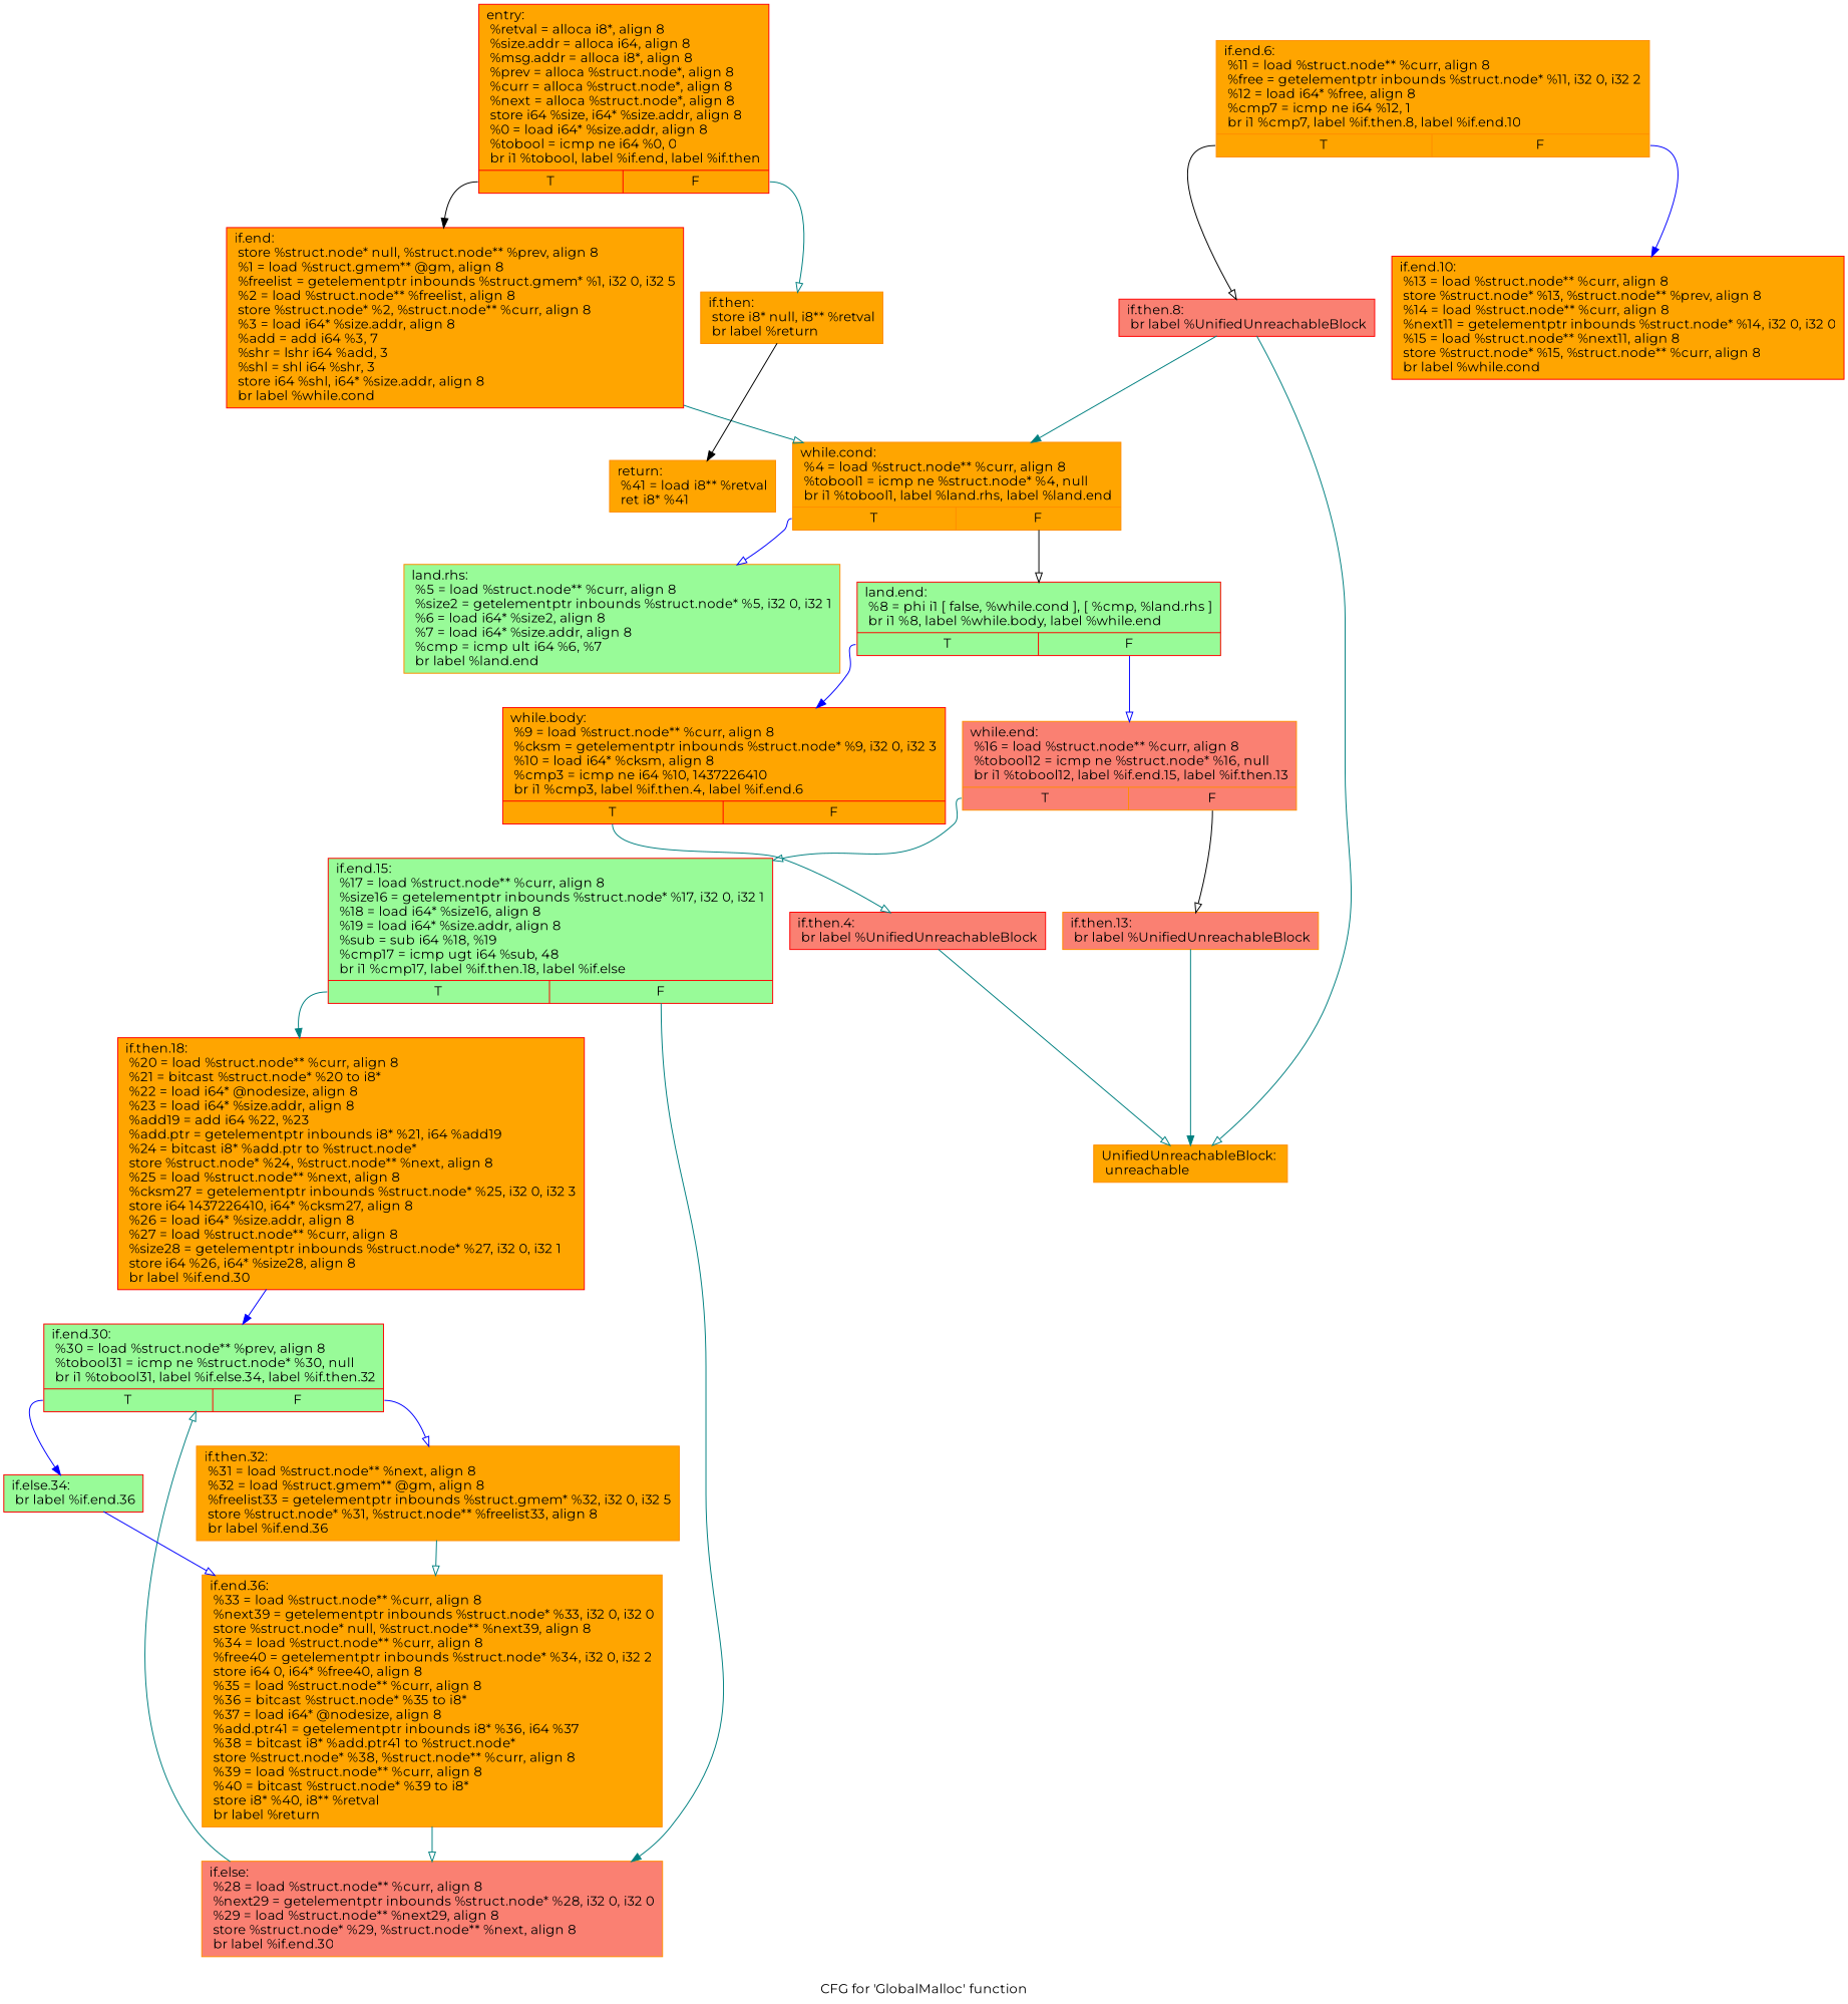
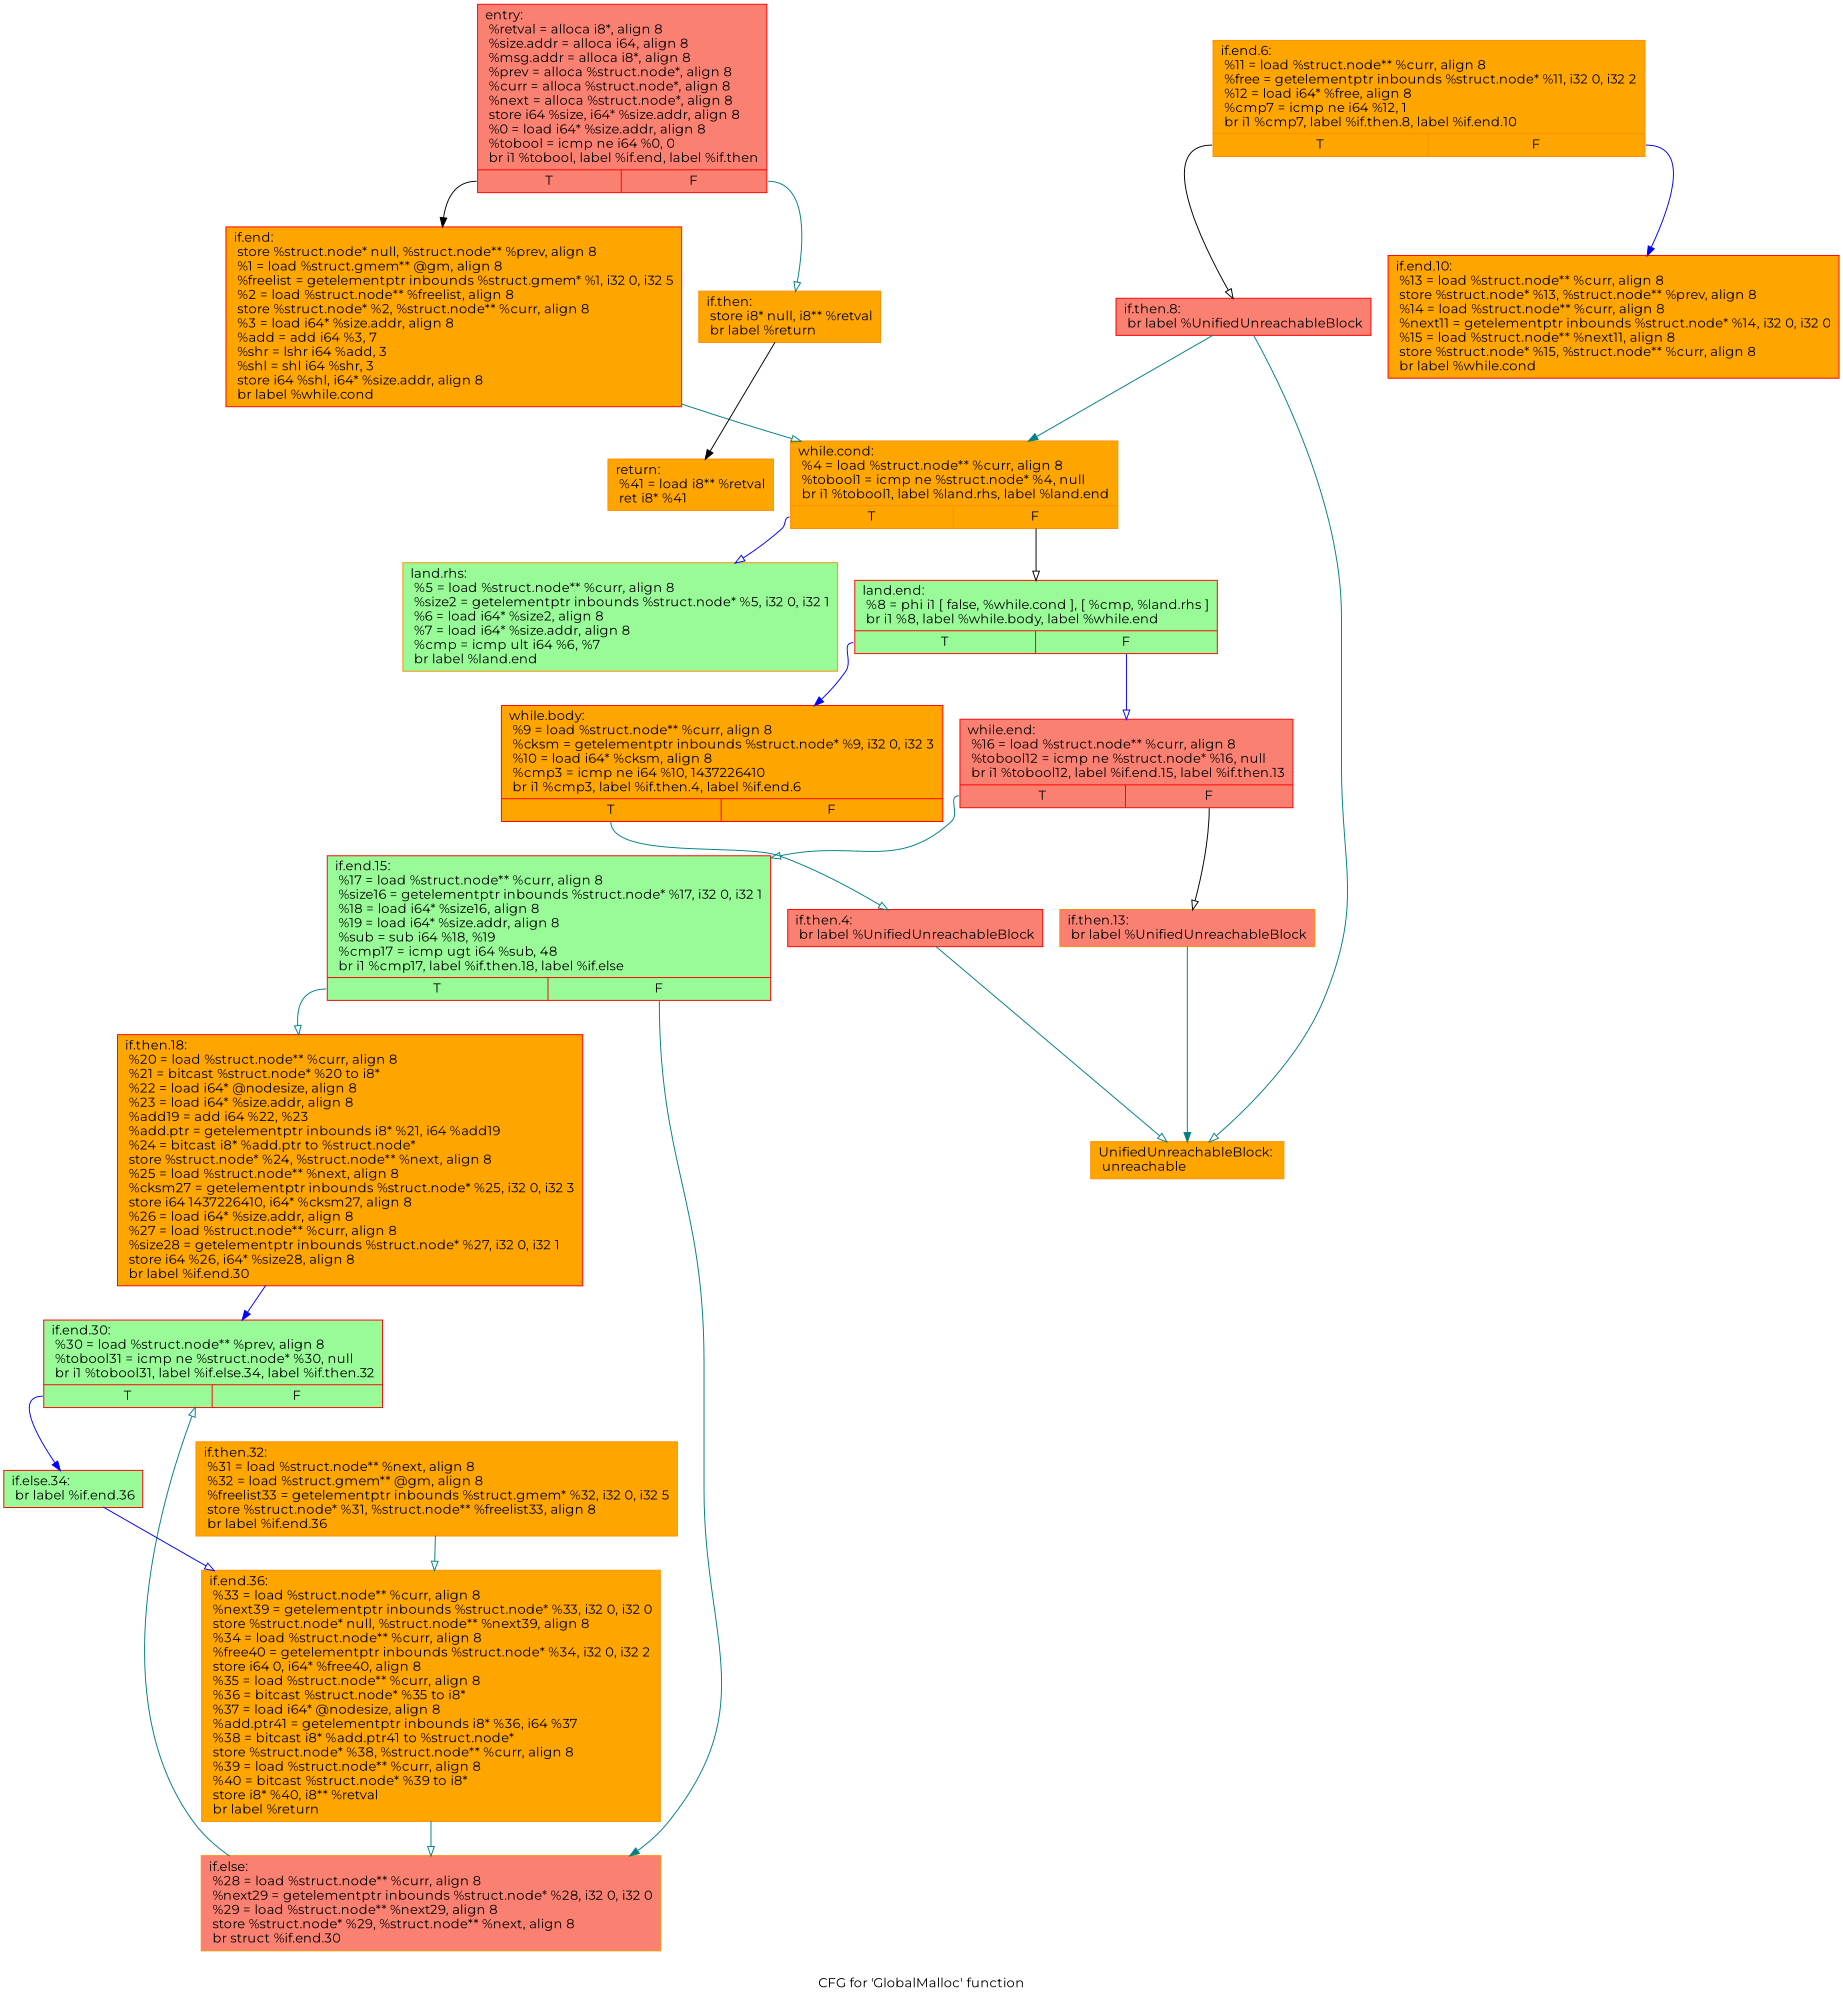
  digraph {
    fontname=Montserrat
    label="CFG for 'GlobalMalloc' function"
    node [color=red fillcolor=orange fontname=Montserrat shape=record style=filled]
    edge [arrowhead=onormal color=teal fontname=Montserrat]
-   n1 [label="{entry:\l  %retval = alloca i8*, align 8\l  %size.addr = alloca i64, align 8\l  %msg.addr = alloca i8*, align 8\l  %prev = alloca %struct.node*, align 8\l  %curr = alloca %struct.node*, align 8\l  %next = alloca %struct.node*, align 8\l  store i64 %size, i64* %size.addr, align 8\l  %0 = load i64* %size.addr, align 8\l  %tobool = icmp ne i64 %0, 0\l  br i1 %tobool, label %if.end, label %if.then\l|{<s0>T|<s1>F}}"]
+   n1 [fillcolor=salmon label="{entry:\l  %retval = alloca i8*, align 8\l  %size.addr = alloca i64, align 8\l  %msg.addr = alloca i8*, align 8\l  %prev = alloca %struct.node*, align 8\l  %curr = alloca %struct.node*, align 8\l  %next = alloca %struct.node*, align 8\l  store i64 %size, i64* %size.addr, align 8\l  %0 = load i64* %size.addr, align 8\l  %tobool = icmp ne i64 %0, 0\l  br i1 %tobool, label %if.end, label %if.then\l|{<s0>T|<s1>F}}"]
    n2 [label="{if.end:                                           \l  store %struct.node* null, %struct.node** %prev, align 8\l  %1 = load %struct.gmem** @gm, align 8\l  %freelist = getelementptr inbounds %struct.gmem* %1, i32 0, i32 5\l  %2 = load %struct.node** %freelist, align 8\l  store %struct.node* %2, %struct.node** %curr, align 8\l  %3 = load i64* %size.addr, align 8\l  %add = add i64 %3, 7\l  %shr = lshr i64 %add, 3\l  %shl = shl i64 %shr, 3\l  store i64 %shl, i64* %size.addr, align 8\l  br label %while.cond\l}"]
    n3 [color=darkorange label="{if.then:                                          \l  store i8* null, i8** %retval\l  br label %return\l}"]
    n4 [color=darkorange label="{while.cond:                                       \l  %4 = load %struct.node** %curr, align 8\l  %tobool1 = icmp ne %struct.node* %4, null\l  br i1 %tobool1, label %land.rhs, label %land.end\l|{<s0>T|<s1>F}}"]
    n5 [color=darkorange label="{return:                                           \l  %41 = load i8** %retval\l  ret i8* %41\l}"]
    n6 [color=darkorange fillcolor=palegreen label="{land.rhs:                                         \l  %5 = load %struct.node** %curr, align 8\l  %size2 = getelementptr inbounds %struct.node* %5, i32 0, i32 1\l  %6 = load i64* %size2, align 8\l  %7 = load i64* %size.addr, align 8\l  %cmp = icmp ult i64 %6, %7\l  br label %land.end\l}"]
    n7 [fillcolor=palegreen label="{land.end:                                         \l  %8 = phi i1 [ false, %while.cond ], [ %cmp, %land.rhs ]\l  br i1 %8, label %while.body, label %while.end\l|{<s0>T|<s1>F}}"]
    n8 [label="{while.body:                                       \l  %9 = load %struct.node** %curr, align 8\l  %cksm = getelementptr inbounds %struct.node* %9, i32 0, i32 3\l  %10 = load i64* %cksm, align 8\l  %cmp3 = icmp ne i64 %10, 1437226410\l  br i1 %cmp3, label %if.then.4, label %if.end.6\l|{<s0>T|<s1>F}}"]
-   n9 [color=darkorange fillcolor=salmon label="{while.end:                                        \l  %16 = load %struct.node** %curr, align 8\l  %tobool12 = icmp ne %struct.node* %16, null\l  br i1 %tobool12, label %if.end.15, label %if.then.13\l|{<s0>T|<s1>F}}"]
+   n9 [fillcolor=salmon label="{while.end:                                        \l  %16 = load %struct.node** %curr, align 8\l  %tobool12 = icmp ne %struct.node* %16, null\l  br i1 %tobool12, label %if.end.15, label %if.then.13\l|{<s0>T|<s1>F}}"]
    n10 [fillcolor=salmon label="{if.then.4:                                        \l  br label %UnifiedUnreachableBlock\l}"]
    n11 [fillcolor=palegreen label="{if.end.15:                                        \l  %17 = load %struct.node** %curr, align 8\l  %size16 = getelementptr inbounds %struct.node* %17, i32 0, i32 1\l  %18 = load i64* %size16, align 8\l  %19 = load i64* %size.addr, align 8\l  %sub = sub i64 %18, %19\l  %cmp17 = icmp ugt i64 %sub, 48\l  br i1 %cmp17, label %if.then.18, label %if.else\l|{<s0>T|<s1>F}}"]
    n12 [color=darkorange fillcolor=salmon label="{if.then.13:                                       \l  br label %UnifiedUnreachableBlock\l}"]
    n13 [color=darkorange label="{UnifiedUnreachableBlock:                          \l  unreachable\l}"]
    n14 [color=darkorange label="{if.end.6:                                         \l  %11 = load %struct.node** %curr, align 8\l  %free = getelementptr inbounds %struct.node* %11, i32 0, i32 2\l  %12 = load i64* %free, align 8\l  %cmp7 = icmp ne i64 %12, 1\l  br i1 %cmp7, label %if.then.8, label %if.end.10\l|{<s0>T|<s1>F}}"]
    n15 [fillcolor=salmon label="{if.then.8:                                        \l  br label %UnifiedUnreachableBlock\l}"]
    n16 [label="{if.end.10:                                        \l  %13 = load %struct.node** %curr, align 8\l  store %struct.node* %13, %struct.node** %prev, align 8\l  %14 = load %struct.node** %curr, align 8\l  %next11 = getelementptr inbounds %struct.node* %14, i32 0, i32 0\l  %15 = load %struct.node** %next11, align 8\l  store %struct.node* %15, %struct.node** %curr, align 8\l  br label %while.cond\l}"]
    n17 [label="{if.then.18:                                       \l  %20 = load %struct.node** %curr, align 8\l  %21 = bitcast %struct.node* %20 to i8*\l  %22 = load i64* @nodesize, align 8\l  %23 = load i64* %size.addr, align 8\l  %add19 = add i64 %22, %23\l  %add.ptr = getelementptr inbounds i8* %21, i64 %add19\l  %24 = bitcast i8* %add.ptr to %struct.node*\l  store %struct.node* %24, %struct.node** %next, align 8\l  %25 = load %struct.node** %next, align 8\l  %cksm27 = getelementptr inbounds %struct.node* %25, i32 0, i32 3\l  store i64 1437226410, i64* %cksm27, align 8\l  %26 = load i64* %size.addr, align 8\l  %27 = load %struct.node** %curr, align 8\l  %size28 = getelementptr inbounds %struct.node* %27, i32 0, i32 1\l  store i64 %26, i64* %size28, align 8\l  br label %if.end.30\l}"]
-   n18 [color=darkorange fillcolor=salmon label="{if.else:                                          \l  %28 = load %struct.node** %curr, align 8\l  %next29 = getelementptr inbounds %struct.node* %28, i32 0, i32 0\l  %29 = load %struct.node** %next29, align 8\l  store %struct.node* %29, %struct.node** %next, align 8\l  br label %if.end.30\l}"]
+   n18 [color=darkorange fillcolor=salmon label="{if.else:                                          \l  %28 = load %struct.node** %curr, align 8\l  %next29 = getelementptr inbounds %struct.node* %28, i32 0, i32 0\l  %29 = load %struct.node** %next29, align 8\l  store %struct.node* %29, %struct.node** %next, align 8\l  br struct %if.end.30\l}"]
    n19 [fillcolor=palegreen label="{if.end.30:                                        \l  %30 = load %struct.node** %prev, align 8\l  %tobool31 = icmp ne %struct.node* %30, null\l  br i1 %tobool31, label %if.else.34, label %if.then.32\l|{<s0>T|<s1>F}}"]
    n20 [fillcolor=palegreen label="{if.else.34:                                       \l  br label %if.end.36\l}"]
    n21 [color=darkorange label="{if.then.32:                                       \l  %31 = load %struct.node** %next, align 8\l  %32 = load %struct.gmem** @gm, align 8\l  %freelist33 = getelementptr inbounds %struct.gmem* %32, i32 0, i32 5\l  store %struct.node* %31, %struct.node** %freelist33, align 8\l  br label %if.end.36\l}"]
    n22 [color=darkorange label="{if.end.36:                                        \l  %33 = load %struct.node** %curr, align 8\l  %next39 = getelementptr inbounds %struct.node* %33, i32 0, i32 0\l  store %struct.node* null, %struct.node** %next39, align 8\l  %34 = load %struct.node** %curr, align 8\l  %free40 = getelementptr inbounds %struct.node* %34, i32 0, i32 2\l  store i64 0, i64* %free40, align 8\l  %35 = load %struct.node** %curr, align 8\l  %36 = bitcast %struct.node* %35 to i8*\l  %37 = load i64* @nodesize, align 8\l  %add.ptr41 = getelementptr inbounds i8* %36, i64 %37\l  %38 = bitcast i8* %add.ptr41 to %struct.node*\l  store %struct.node* %38, %struct.node** %curr, align 8\l  %39 = load %struct.node** %curr, align 8\l  %40 = bitcast %struct.node* %39 to i8*\l  store i8* %40, i8** %retval\l  br label %return\l}"]
    n1 -> n2 [arrowhead=normal color=black tailport=s0]
    n1 -> n3 [tailport=s1]
    n2 -> n4
    n3 -> n5 [arrowhead=normal color=black]
    n4 -> n6 [color=blue tailport=s0]
    n4 -> n7 [color=black tailport=s1]
    n7 -> n8 [arrowhead=normal color=blue tailport=s0]
    n7 -> n9 [color=blue tailport=s1]
    n8 -> n10 [tailport=s0]
    n9 -> n11 [tailport=s0]
    n9 -> n12 [color=black tailport=s1]
    n10 -> n13
-   n11 -> n17 [arrowhead=normal tailport=s0]
+   n11 -> n17 [tailport=s0]
    n11 -> n18 [arrowhead=normal tailport=s1]
    n12 -> n13 [arrowhead=normal]
    n14 -> n15 [color=black tailport=s0]
    n14 -> n16 [arrowhead=normal color=blue tailport=s1]
    n15 -> n4 [arrowhead=normal]
    n15 -> n13
    n17 -> n19 [arrowhead=normal color=blue]
    n18 -> n19
    n19 -> n20 [arrowhead=normal color=blue tailport=s0]
-   n19 -> n21 [color=blue tailport=s1]
    n20 -> n22 [color=blue]
    n21 -> n22
    n22 -> n18
  }
